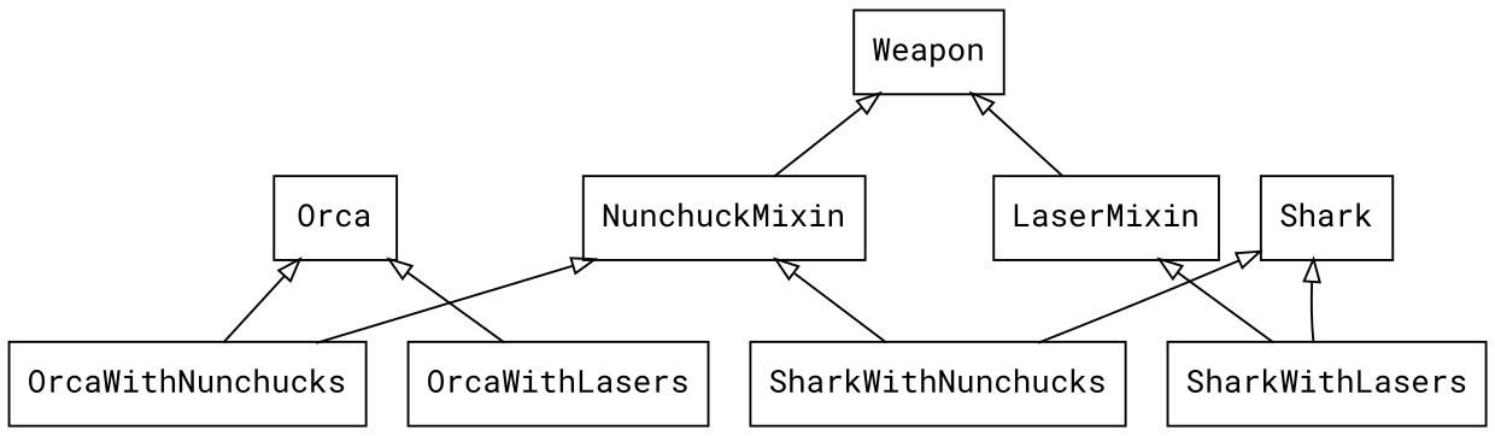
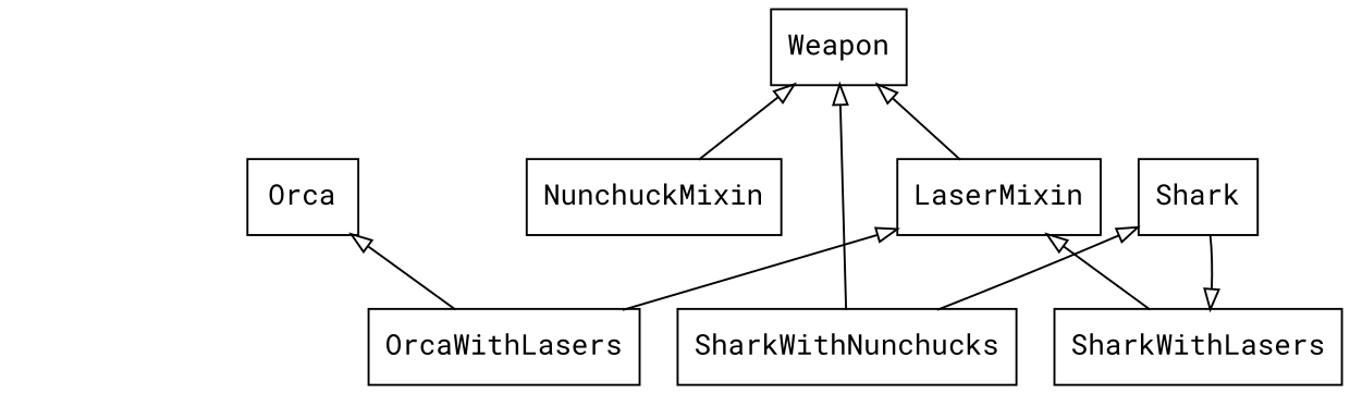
  digraph {
    fontname="Roboto Mono"
    rankdir=BT
    node [fontname="Roboto Mono" shape=record]
    edge [arrowhead=empty arrowtail=none fontname="Roboto Mono"]
    n1 [label=OrcaWithLasers]
    n2 [label=Orca]
    n3 [label=LaserMixin]
    n4 [label=Weapon]
    n5 [label=Shark]
-   n6 [label=OrcaWithNunchucks]
    n7 [label=NunchuckMixin]
    n8 [label=SharkWithLasers]
    n9 [label=SharkWithNunchucks]
    n1 -> n2
+   n1 -> n3
    n3 -> n4
-   n6 -> n2
-   n6 -> n7
    n7 -> n4
    n8 -> n3
-   n8 -> n5
+   n5 -> n8
    n9 -> n5
-   n9 -> n7
+   n9 -> n4
  }
